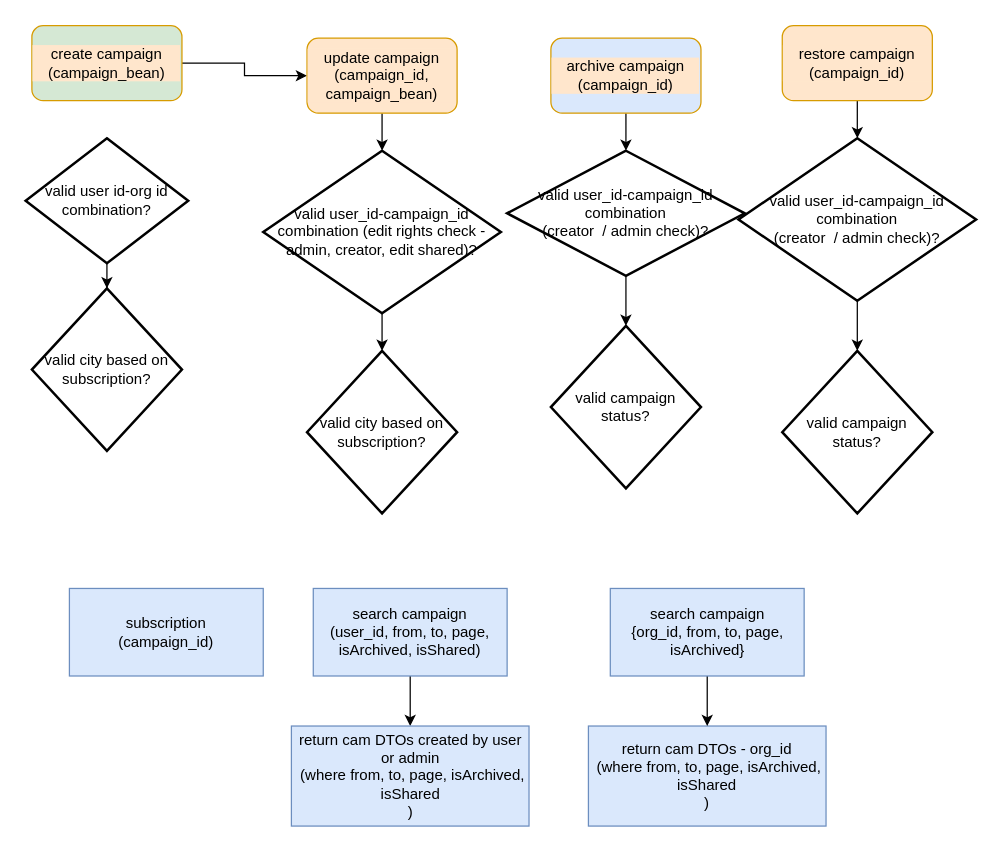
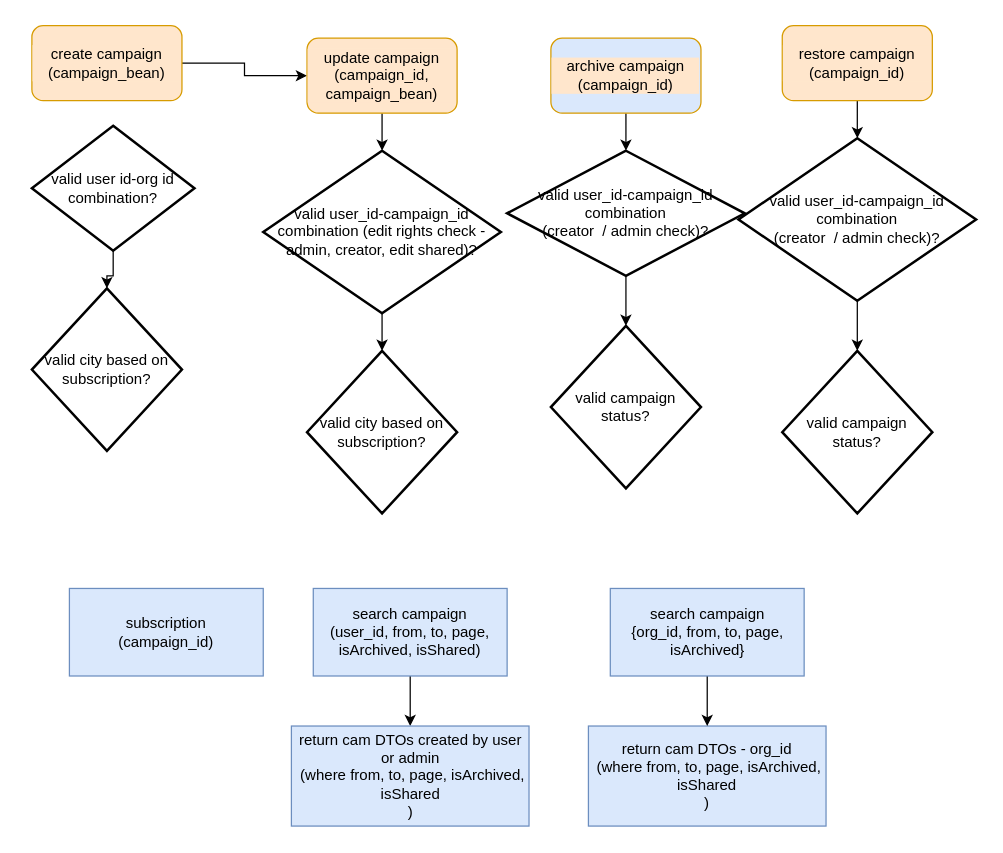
  <mxCell id="0" />
  <mxCell id="1" parent="0" />
  <mxCell id="2" value="" style="edgeStyle=orthogonalEdgeStyle;rounded=0;orthogonalLoop=1;jettySize=auto;html=1;" edge="1" parent="1" source="3" target="8"><mxGeometry relative="1" as="geometry" /></mxCell>
- <mxCell id="3" value="create campaign (campaign_bean)" style="rounded=1;whiteSpace=wrap;html=1;labelBackgroundColor=#FFE6CC;fillColor=#d5e8d4;strokeColor=#d79b00;" vertex="1" parent="1"><mxGeometry x="25" y="20" width="120" height="60" as="geometry" /></mxCell>
+ <mxCell id="3" value="create campaign (campaign_bean)" style="rounded=1;whiteSpace=wrap;html=1;labelBackgroundColor=#FFE6CC;fillColor=#ffe6cc;strokeColor=#d79b00;" vertex="1" parent="1"><mxGeometry x="25" y="20" width="120" height="60" as="geometry" /></mxCell>
  <mxCell id="4" value="" style="edgeStyle=orthogonalEdgeStyle;rounded=0;orthogonalLoop=1;jettySize=auto;html=1;" edge="1" parent="1" source="5" target="6"><mxGeometry relative="1" as="geometry" /></mxCell>
- <mxCell id="5" value="valid user id-org id combination?" style="strokeWidth=2;html=1;shape=mxgraph.flowchart.decision;whiteSpace=wrap;" vertex="1" parent="1"><mxGeometry x="20" y="110" width="130" height="100" as="geometry" /></mxCell>
+ <mxCell id="5" value="valid user id-org id combination?" style="strokeWidth=2;html=1;shape=mxgraph.flowchart.decision;whiteSpace=wrap;" vertex="1" parent="1"><mxGeometry x="25" y="100" width="130" height="100" as="geometry" /></mxCell>
  <mxCell id="6" value="valid city based on subscription?" style="strokeWidth=2;html=1;shape=mxgraph.flowchart.decision;whiteSpace=wrap;" vertex="1" parent="1"><mxGeometry x="25" y="230" width="120" height="130" as="geometry" /></mxCell>
  <mxCell id="7" value="" style="edgeStyle=orthogonalEdgeStyle;rounded=0;orthogonalLoop=1;jettySize=auto;html=1;" edge="1" parent="1" source="8" target="11"><mxGeometry relative="1" as="geometry" /></mxCell>
  <mxCell id="8" value="update campaign (campaign_id, campaign_bean)" style="rounded=1;whiteSpace=wrap;html=1;fillColor=#ffe6cc;strokeColor=#d79b00;labelBackgroundColor=#FFE6CC;" vertex="1" parent="1"><mxGeometry x="245" y="30" width="120" height="60" as="geometry" /></mxCell>
  <mxCell id="9" value="valid city based on subscription?" style="strokeWidth=2;html=1;shape=mxgraph.flowchart.decision;whiteSpace=wrap;" vertex="1" parent="1"><mxGeometry x="245" y="280" width="120" height="130" as="geometry" /></mxCell>
  <mxCell id="10" style="edgeStyle=orthogonalEdgeStyle;rounded=0;orthogonalLoop=1;jettySize=auto;html=1;exitX=0.5;exitY=1;exitDx=0;exitDy=0;exitPerimeter=0;entryX=0.5;entryY=0;entryDx=0;entryDy=0;entryPerimeter=0;" edge="1" parent="1" source="11" target="9"><mxGeometry relative="1" as="geometry"><mxPoint x="310" y="240" as="targetPoint" /></mxGeometry></mxCell>
  <mxCell id="11" value="valid user_id-campaign_id combination (edit rights check - admin, creator, edit shared)?" style="strokeWidth=2;html=1;shape=mxgraph.flowchart.decision;whiteSpace=wrap;" vertex="1" parent="1"><mxGeometry x="210" y="120" width="190" height="130" as="geometry" /></mxCell>
  <mxCell id="12" value="" style="edgeStyle=orthogonalEdgeStyle;rounded=0;orthogonalLoop=1;jettySize=auto;html=1;" edge="1" parent="1" source="13" target="16"><mxGeometry relative="1" as="geometry" /></mxCell>
  <mxCell id="13" value="archive campaign (campaign_id)" style="rounded=1;whiteSpace=wrap;html=1;fillColor=#dae8fc;strokeColor=#d79b00;labelBackgroundColor=#FFE6CC;" vertex="1" parent="1"><mxGeometry x="440" y="30" width="120" height="60" as="geometry" /></mxCell>
  <mxCell id="14" value="valid campaign status?" style="strokeWidth=2;html=1;shape=mxgraph.flowchart.decision;whiteSpace=wrap;" vertex="1" parent="1"><mxGeometry x="440" y="260" width="120" height="130" as="geometry" /></mxCell>
  <mxCell id="15" style="edgeStyle=orthogonalEdgeStyle;rounded=0;orthogonalLoop=1;jettySize=auto;html=1;exitX=0.5;exitY=1;exitDx=0;exitDy=0;exitPerimeter=0;entryX=0.5;entryY=0;entryDx=0;entryDy=0;entryPerimeter=0;" edge="1" parent="1" source="16" target="14"><mxGeometry relative="1" as="geometry"><mxPoint x="505" y="240" as="targetPoint" /></mxGeometry></mxCell>
  <mxCell id="16" value="valid user_id-campaign_id combination&lt;br&gt;(creator&amp;nbsp; / admin check)?" style="strokeWidth=2;html=1;shape=mxgraph.flowchart.decision;whiteSpace=wrap;" vertex="1" parent="1"><mxGeometry x="405" y="120" width="190" height="100" as="geometry" /></mxCell>
  <mxCell id="17" value="" style="edgeStyle=orthogonalEdgeStyle;rounded=0;orthogonalLoop=1;jettySize=auto;html=1;" edge="1" parent="1" source="18" target="21"><mxGeometry relative="1" as="geometry" /></mxCell>
  <mxCell id="18" value="restore campaign (campaign_id)" style="rounded=1;whiteSpace=wrap;html=1;fillColor=#ffe6cc;strokeColor=#d79b00;labelBackgroundColor=#FFE6CC;" vertex="1" parent="1"><mxGeometry x="625" y="20" width="120" height="60" as="geometry" /></mxCell>
  <mxCell id="19" value="valid campaign status?" style="strokeWidth=2;html=1;shape=mxgraph.flowchart.decision;whiteSpace=wrap;" vertex="1" parent="1"><mxGeometry x="625" y="280" width="120" height="130" as="geometry" /></mxCell>
  <mxCell id="20" style="edgeStyle=orthogonalEdgeStyle;rounded=0;orthogonalLoop=1;jettySize=auto;html=1;exitX=0.5;exitY=1;exitDx=0;exitDy=0;exitPerimeter=0;" edge="1" parent="1" source="21" target="19"><mxGeometry relative="1" as="geometry" /></mxCell>
  <mxCell id="21" value="valid user_id-campaign_id combination &lt;br&gt;(creator&amp;nbsp; / admin check)?" style="strokeWidth=2;html=1;shape=mxgraph.flowchart.decision;whiteSpace=wrap;" vertex="1" parent="1"><mxGeometry x="590" y="110" width="190" height="130" as="geometry" /></mxCell>
  <mxCell id="22" style="edgeStyle=orthogonalEdgeStyle;rounded=0;orthogonalLoop=1;jettySize=auto;html=1;exitX=0.5;exitY=1;exitDx=0;exitDy=0;" edge="1" parent="1" source="23" target="27"><mxGeometry relative="1" as="geometry" /></mxCell>
  <mxCell id="23" value="search campaign&lt;br&gt;(user_id, from, to, page, isArchived, isShared)" style="rounded=0;whiteSpace=wrap;html=1;labelBackgroundColor=none;fillColor=#dae8fc;strokeColor=#6c8ebf;" vertex="1" parent="1"><mxGeometry x="250" y="470" width="155" height="70" as="geometry" /></mxCell>
  <mxCell id="24" value="" style="edgeStyle=orthogonalEdgeStyle;rounded=0;orthogonalLoop=1;jettySize=auto;html=1;" edge="1" parent="1"><mxGeometry relative="1" as="geometry"><mxPoint x="140" y="630" as="sourcePoint" /></mxGeometry></mxCell>
  <mxCell id="25" value="Yes" style="edgeLabel;html=1;align=center;verticalAlign=middle;resizable=0;points=[];" vertex="1" connectable="0" parent="24"><mxGeometry x="0.304" y="-4" relative="1" as="geometry"><mxPoint x="-2" y="-6" as="offset" /></mxGeometry></mxCell>
  <mxCell id="26" value="" style="edgeStyle=orthogonalEdgeStyle;rounded=0;orthogonalLoop=1;jettySize=auto;html=1;" edge="1" parent="1"><mxGeometry relative="1" as="geometry"><mxPoint x="140" y="630" as="targetPoint" /></mxGeometry></mxCell>
  <mxCell id="27" value="return cam DTOs created by user or admin&lt;br&gt;&amp;nbsp;(where from, to, page, isArchived, isShared&lt;br&gt;)" style="whiteSpace=wrap;html=1;rounded=0;strokeColor=#6c8ebf;fillColor=#dae8fc;labelBackgroundColor=none;" vertex="1" parent="1"><mxGeometry x="232.5" y="580" width="190" height="80" as="geometry" /></mxCell>
  <mxCell id="28" value="" style="edgeStyle=orthogonalEdgeStyle;rounded=0;orthogonalLoop=1;jettySize=auto;html=1;" edge="1" parent="1"><mxGeometry relative="1" as="geometry"><mxPoint x="340" y="590" as="sourcePoint" /></mxGeometry></mxCell>
  <mxCell id="29" value="No" style="edgeLabel;html=1;align=center;verticalAlign=middle;resizable=0;points=[];" vertex="1" connectable="0" parent="28"><mxGeometry x="-0.412" y="-2" relative="1" as="geometry"><mxPoint y="-12" as="offset" /></mxGeometry></mxCell>
  <mxCell id="30" value="return cam DTOs - org_id&lt;br&gt;&amp;nbsp;(where from, to, page, isArchived, isShared&lt;br&gt;)" style="whiteSpace=wrap;html=1;rounded=0;strokeColor=#6c8ebf;fillColor=#dae8fc;labelBackgroundColor=none;" vertex="1" parent="1"><mxGeometry x="470" y="580" width="190" height="80" as="geometry" /></mxCell>
  <mxCell id="31" style="edgeStyle=orthogonalEdgeStyle;rounded=0;orthogonalLoop=1;jettySize=auto;html=1;exitX=0.5;exitY=1;exitDx=0;exitDy=0;" edge="1" parent="1" source="32" target="30"><mxGeometry relative="1" as="geometry" /></mxCell>
  <mxCell id="32" value="search campaign&lt;br&gt;{org_id, from, to, page, isArchived}" style="rounded=0;whiteSpace=wrap;html=1;labelBackgroundColor=none;fillColor=#dae8fc;strokeColor=#6c8ebf;" vertex="1" parent="1"><mxGeometry x="487.5" y="470" width="155" height="70" as="geometry" /></mxCell>
  <mxCell id="33" value="subscription&lt;br&gt;(campaign_id)" style="rounded=0;whiteSpace=wrap;html=1;labelBackgroundColor=none;fillColor=#dae8fc;strokeColor=#6c8ebf;" vertex="1" parent="1"><mxGeometry x="55" y="470" width="155" height="70" as="geometry" /></mxCell>
